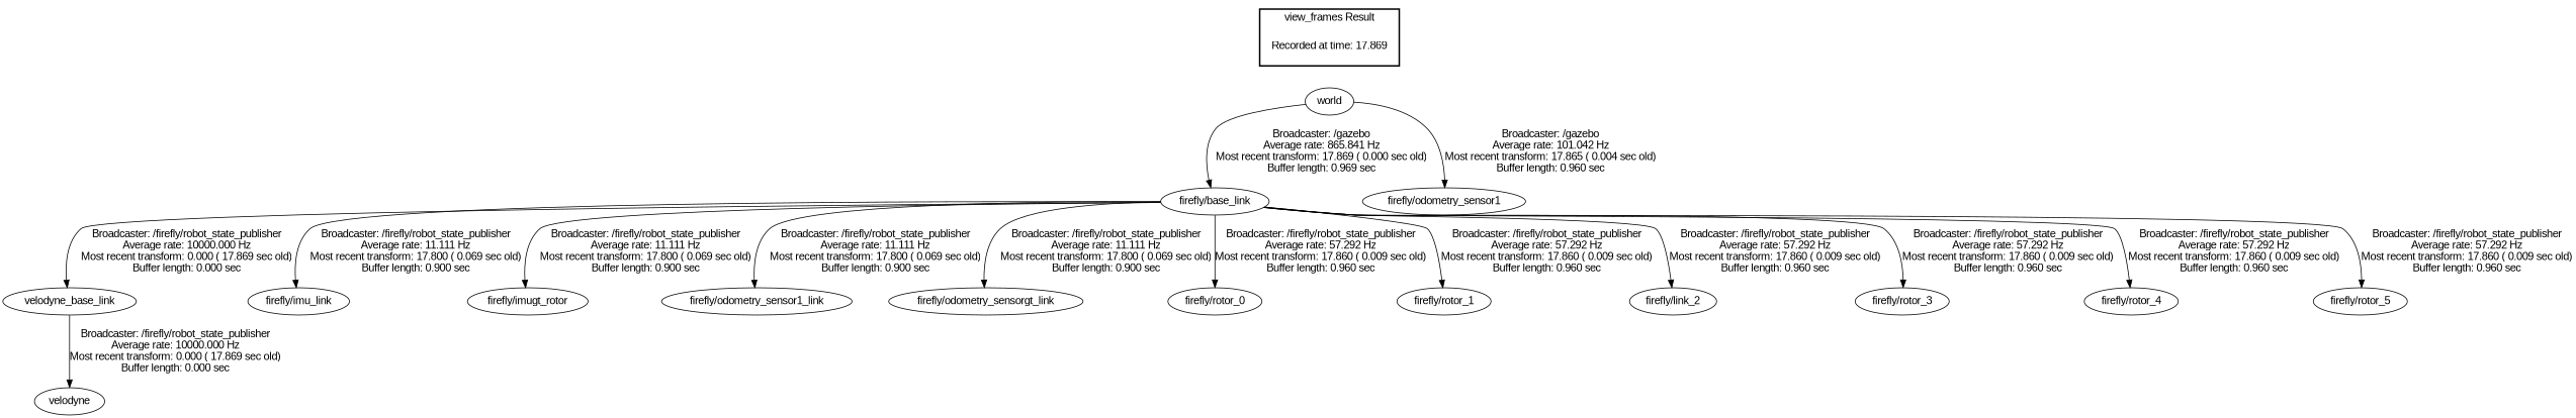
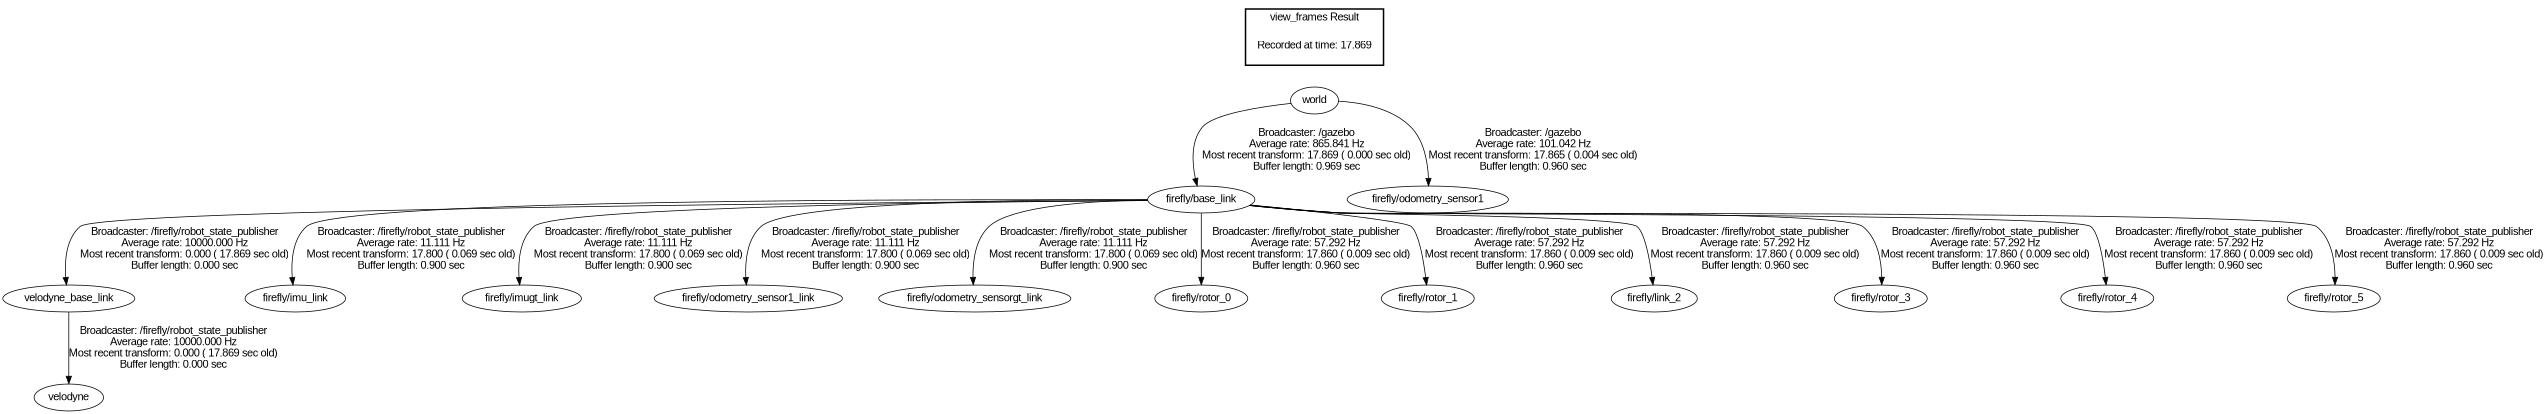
  digraph {
    fontname="Liberation Sans"
    node [fontname="Liberation Sans"]
    edge [fontname="Liberation Sans"]
    "Recorded at time: 17.869" [shape=plaintext]
    world
    "firefly/base_link"
    velodyne_base_link
    "firefly/imu_link"
-   "firefly/imugt_link" [label="firefly/imugt_rotor"]
+   "firefly/imugt_link"
    "firefly/odometry_sensor1_link"
    "firefly/odometry_sensorgt_link"
    "firefly/rotor_0"
    "firefly/rotor_1"
    n11 [label="firefly/link_2"]
    "firefly/rotor_3"
    "firefly/rotor_4"
    "firefly/rotor_5"
    velodyne
    "firefly/odometry_sensor1"
    subgraph cluster_1 {
      color=black
      label="view_frames Result"
      style=bold
      "Recorded at time: 17.869"
    }
    "Recorded at time: 17.869" -> world [style=invis]
    world -> "firefly/base_link" [label="Broadcaster: /gazebo\nAverage rate: 865.841 Hz\nMost recent transform: 17.869 ( 0.000 sec old)\nBuffer length: 0.969 sec\n"]
    world -> "firefly/odometry_sensor1" [label="Broadcaster: /gazebo\nAverage rate: 101.042 Hz\nMost recent transform: 17.865 ( 0.004 sec old)\nBuffer length: 0.960 sec\n"]
    "firefly/base_link" -> velodyne_base_link [label="Broadcaster: /firefly/robot_state_publisher\nAverage rate: 10000.000 Hz\nMost recent transform: 0.000 ( 17.869 sec old)\nBuffer length: 0.000 sec\n"]
    "firefly/base_link" -> "firefly/imu_link" [label="Broadcaster: /firefly/robot_state_publisher\nAverage rate: 11.111 Hz\nMost recent transform: 17.800 ( 0.069 sec old)\nBuffer length: 0.900 sec\n"]
    "firefly/base_link" -> "firefly/imugt_link" [label="Broadcaster: /firefly/robot_state_publisher\nAverage rate: 11.111 Hz\nMost recent transform: 17.800 ( 0.069 sec old)\nBuffer length: 0.900 sec\n"]
    "firefly/base_link" -> "firefly/odometry_sensor1_link" [label="Broadcaster: /firefly/robot_state_publisher\nAverage rate: 11.111 Hz\nMost recent transform: 17.800 ( 0.069 sec old)\nBuffer length: 0.900 sec\n"]
    "firefly/base_link" -> "firefly/odometry_sensorgt_link" [label="Broadcaster: /firefly/robot_state_publisher\nAverage rate: 11.111 Hz\nMost recent transform: 17.800 ( 0.069 sec old)\nBuffer length: 0.900 sec\n"]
    "firefly/base_link" -> "firefly/rotor_0" [label="Broadcaster: /firefly/robot_state_publisher\nAverage rate: 57.292 Hz\nMost recent transform: 17.860 ( 0.009 sec old)\nBuffer length: 0.960 sec\n"]
    "firefly/base_link" -> "firefly/rotor_1" [label="Broadcaster: /firefly/robot_state_publisher\nAverage rate: 57.292 Hz\nMost recent transform: 17.860 ( 0.009 sec old)\nBuffer length: 0.960 sec\n"]
    "firefly/base_link" -> n11 [label="Broadcaster: /firefly/robot_state_publisher\nAverage rate: 57.292 Hz\nMost recent transform: 17.860 ( 0.009 sec old)\nBuffer length: 0.960 sec\n"]
    "firefly/base_link" -> "firefly/rotor_3" [label="Broadcaster: /firefly/robot_state_publisher\nAverage rate: 57.292 Hz\nMost recent transform: 17.860 ( 0.009 sec old)\nBuffer length: 0.960 sec\n"]
    "firefly/base_link" -> "firefly/rotor_4" [label="Broadcaster: /firefly/robot_state_publisher\nAverage rate: 57.292 Hz\nMost recent transform: 17.860 ( 0.009 sec old)\nBuffer length: 0.960 sec\n"]
    "firefly/base_link" -> "firefly/rotor_5" [label="Broadcaster: /firefly/robot_state_publisher\nAverage rate: 57.292 Hz\nMost recent transform: 17.860 ( 0.009 sec old)\nBuffer length: 0.960 sec\n"]
    velodyne_base_link -> velodyne [label="Broadcaster: /firefly/robot_state_publisher\nAverage rate: 10000.000 Hz\nMost recent transform: 0.000 ( 17.869 sec old)\nBuffer length: 0.000 sec\n"]
  }
